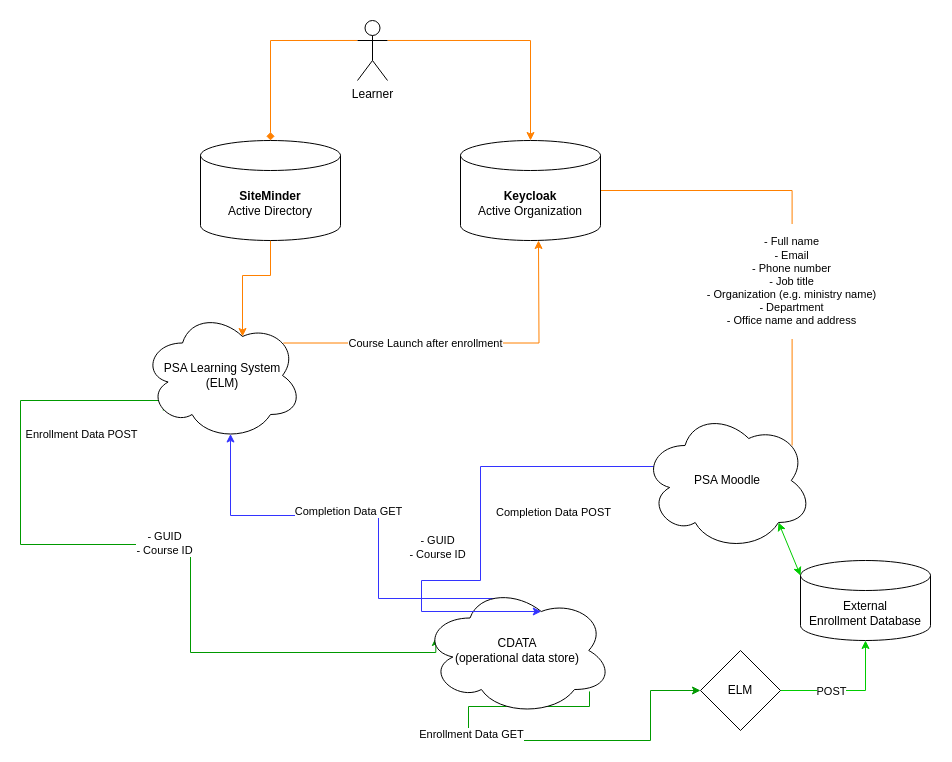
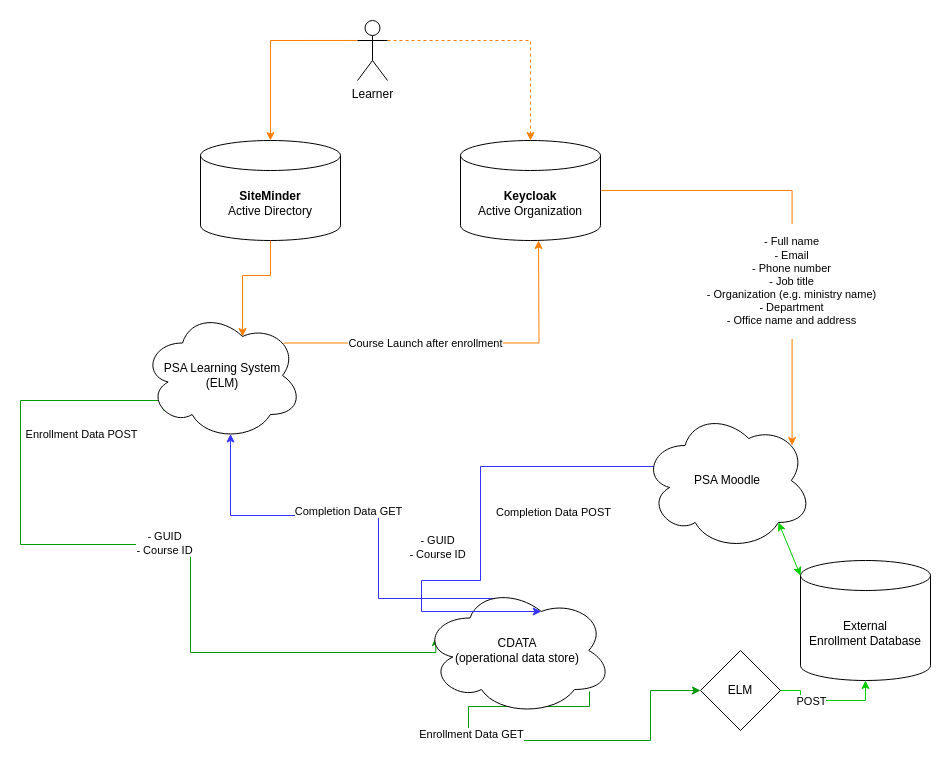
  <mxCell id="0" />
  <mxCell id="1" parent="0" />
  <mxCell id="2" style="edgeStyle=orthogonalEdgeStyle;rounded=0;orthogonalLoop=1;jettySize=auto;html=1;entryX=0.625;entryY=0.2;entryDx=0;entryDy=0;entryPerimeter=0;strokeColor=#FF8000;exitX=0.5;exitY=1;exitDx=0;exitDy=0;exitPerimeter=0;" edge="1" parent="1" source="24" target="11"><mxGeometry relative="1" as="geometry" /></mxCell>
- <mxCell id="3" style="edgeStyle=orthogonalEdgeStyle;rounded=0;orthogonalLoop=1;jettySize=auto;html=1;exitX=1;exitY=0.333;exitDx=0;exitDy=0;exitPerimeter=0;entryX=0.5;entryY=0;entryDx=0;entryDy=0;entryPerimeter=0;strokeColor=#FF8000;" edge="1" parent="1" source="5" target="23"><mxGeometry relative="1" as="geometry" /></mxCell>
- <mxCell id="4" style="edgeStyle=orthogonalEdgeStyle;rounded=0;orthogonalLoop=1;jettySize=auto;html=1;exitX=0;exitY=0.333;exitDx=0;exitDy=0;exitPerimeter=0;entryX=0.5;entryY=0;entryDx=0;entryDy=0;entryPerimeter=0;strokeColor=#FF8000;endArrow=diamond;" edge="1" parent="1" source="5" target="24"><mxGeometry relative="1" as="geometry" /></mxCell>
+ <mxCell id="3" style="edgeStyle=orthogonalEdgeStyle;rounded=0;orthogonalLoop=1;jettySize=auto;html=1;exitX=1;exitY=0.333;exitDx=0;exitDy=0;exitPerimeter=0;entryX=0.5;entryY=0;entryDx=0;entryDy=0;entryPerimeter=0;strokeColor=#FF8000;dashed=1;" edge="1" parent="1" source="5" target="23"><mxGeometry relative="1" as="geometry" /></mxCell>
+ <mxCell id="4" style="edgeStyle=orthogonalEdgeStyle;rounded=0;orthogonalLoop=1;jettySize=auto;html=1;exitX=0;exitY=0.333;exitDx=0;exitDy=0;exitPerimeter=0;entryX=0.5;entryY=0;entryDx=0;entryDy=0;entryPerimeter=0;strokeColor=#FF8000;" edge="1" parent="1" source="5" target="24"><mxGeometry relative="1" as="geometry" /></mxCell>
  <mxCell id="5" value="Learner" style="shape=umlActor;verticalLabelPosition=bottom;verticalAlign=top;html=1;outlineConnect=0;" vertex="1" parent="1"><mxGeometry x="357" y="20" width="30" height="60" as="geometry" /></mxCell>
  <mxCell id="6" style="edgeStyle=orthogonalEdgeStyle;rounded=0;orthogonalLoop=1;jettySize=auto;html=1;exitX=0.13;exitY=0.77;exitDx=0;exitDy=0;exitPerimeter=0;entryX=0.07;entryY=0.4;entryDx=0;entryDy=0;entryPerimeter=0;strokeColor=#009900;" edge="1" parent="1" source="11" target="16"><mxGeometry relative="1" as="geometry"><mxPoint x="127.6" y="400" as="sourcePoint" /><mxPoint x="265.3" y="680.5" as="targetPoint" /><Array as="points"><mxPoint x="163" y="400" /><mxPoint x="20" y="400" /><mxPoint x="20" y="544" /><mxPoint x="190" y="544" /><mxPoint x="190" y="652" /></Array></mxGeometry></mxCell>
  <mxCell id="7" value="Enrollment Data POST" style="edgeLabel;html=1;align=center;verticalAlign=middle;resizable=0;points=[];" vertex="1" connectable="0" parent="6"><mxGeometry x="-0.522" y="-2" relative="1" as="geometry"><mxPoint x="62" y="-14" as="offset" /></mxGeometry></mxCell>
  <mxCell id="8" value="&lt;div&gt;- GUID&lt;/div&gt;&lt;div&gt;- Course ID &lt;/div&gt;" style="edgeLabel;html=1;align=center;verticalAlign=middle;resizable=0;points=[];" vertex="1" connectable="0" parent="6"><mxGeometry x="-0.061" y="-1" relative="1" as="geometry"><mxPoint x="48" y="-3" as="offset" /></mxGeometry></mxCell>
  <mxCell id="9" style="edgeStyle=orthogonalEdgeStyle;rounded=0;orthogonalLoop=1;jettySize=auto;html=1;exitX=0.88;exitY=0.25;exitDx=0;exitDy=0;exitPerimeter=0;entryX=0.5;entryY=1;entryDx=0;entryDy=0;entryPerimeter=0;strokeColor=#FF8000;" edge="1" parent="1" source="11"><mxGeometry relative="1" as="geometry"><mxPoint x="300.8" y="332.5" as="sourcePoint" /><mxPoint x="538" y="240" as="targetPoint" /></mxGeometry></mxCell>
  <mxCell id="10" value="Course Launch after enrollment" style="edgeLabel;html=1;align=center;verticalAlign=middle;resizable=0;points=[];" vertex="1" connectable="0" parent="9"><mxGeometry x="-0.077" y="1" relative="1" as="geometry"><mxPoint x="-23" y="1" as="offset" /></mxGeometry></mxCell>
  <mxCell id="11" value="PSA Learning System&lt;br&gt;(ELM)" style="ellipse;shape=cloud;whiteSpace=wrap;html=1;" vertex="1" parent="1"><mxGeometry x="142" y="310" width="160" height="130" as="geometry" /></mxCell>
  <mxCell id="12" style="edgeStyle=orthogonalEdgeStyle;rounded=0;orthogonalLoop=1;jettySize=auto;html=1;exitX=0.879;exitY=0.815;exitDx=0;exitDy=0;exitPerimeter=0;strokeColor=#009900;entryX=0;entryY=0.5;entryDx=0;entryDy=0;" edge="1" parent="1" source="16" target="29"><mxGeometry relative="1" as="geometry"><mxPoint x="720" y="665" as="targetPoint" /><Array as="points"><mxPoint x="468" y="706" /><mxPoint x="468" y="740" /><mxPoint x="650" y="740" /><mxPoint x="650" y="690" /></Array></mxGeometry></mxCell>
  <mxCell id="13" value="Enrollment Data GET" style="edgeLabel;html=1;align=center;verticalAlign=middle;resizable=0;points=[];" vertex="1" connectable="0" parent="12"><mxGeometry x="-0.266" y="-3" relative="1" as="geometry"><mxPoint x="5" y="-2" as="offset" /></mxGeometry></mxCell>
  <mxCell id="14" style="edgeStyle=orthogonalEdgeStyle;rounded=0;orthogonalLoop=1;jettySize=auto;html=1;exitX=0.4;exitY=0.1;exitDx=0;exitDy=0;exitPerimeter=0;entryX=0.55;entryY=0.95;entryDx=0;entryDy=0;entryPerimeter=0;strokeColor=#3333FF;" edge="1" parent="1" source="16" target="11"><mxGeometry relative="1" as="geometry"><Array as="points"><mxPoint x="378" y="515" /><mxPoint x="230" y="515" /></Array></mxGeometry></mxCell>
  <mxCell id="15" value="Completion Data GET" style="edgeLabel;html=1;align=center;verticalAlign=middle;resizable=0;points=[];" vertex="1" connectable="0" parent="14"><mxGeometry x="0.331" y="1" relative="1" as="geometry"><mxPoint x="54" y="-6" as="offset" /></mxGeometry></mxCell>
  <mxCell id="16" value="CDATA&lt;br&gt;(operational data store)" style="ellipse;shape=cloud;whiteSpace=wrap;html=1;" vertex="1" parent="1"><mxGeometry x="422" y="585" width="190" height="130" as="geometry" /></mxCell>
  <mxCell id="17" style="edgeStyle=orthogonalEdgeStyle;rounded=0;orthogonalLoop=1;jettySize=auto;html=1;exitX=0.07;exitY=0.4;exitDx=0;exitDy=0;exitPerimeter=0;entryX=0.625;entryY=0.2;entryDx=0;entryDy=0;entryPerimeter=0;strokeColor=#3333FF;" edge="1" parent="1" source="20" target="16"><mxGeometry relative="1" as="geometry"><mxPoint x="634.7" y="446" as="sourcePoint" /><mxPoint x="450" y="612.5" as="targetPoint" /><Array as="points"><mxPoint x="480" y="466" /><mxPoint x="480" y="580" /><mxPoint x="421" y="580" /></Array></mxGeometry></mxCell>
  <mxCell id="18" value="Completion Data POST" style="edgeLabel;html=1;align=center;verticalAlign=middle;resizable=0;points=[];" vertex="1" connectable="0" parent="17"><mxGeometry x="0.225" relative="1" as="geometry"><mxPoint x="90" y="-69" as="offset" /></mxGeometry></mxCell>
  <mxCell id="19" value="- GUID&lt;br&gt;- Course ID" style="edgeLabel;html=1;align=center;verticalAlign=middle;resizable=0;points=[];" vertex="1" connectable="0" parent="17"><mxGeometry x="0.282" y="1" relative="1" as="geometry"><mxPoint x="-12" y="-35" as="offset" /></mxGeometry></mxCell>
  <mxCell id="20" value="PSA Moodle" style="ellipse;shape=cloud;whiteSpace=wrap;html=1;" vertex="1" parent="1"><mxGeometry x="642" y="410" width="170" height="140" as="geometry" /></mxCell>
- <mxCell id="21" style="edgeStyle=orthogonalEdgeStyle;rounded=0;orthogonalLoop=1;jettySize=auto;html=1;exitX=1;exitY=0.5;exitDx=0;exitDy=0;exitPerimeter=0;entryX=0.88;entryY=0.25;entryDx=0;entryDy=0;entryPerimeter=0;strokeColor=#FF8000;endArrow=none;" edge="1" parent="1" source="23" target="20"><mxGeometry relative="1" as="geometry" /></mxCell>
+ <mxCell id="21" style="edgeStyle=orthogonalEdgeStyle;rounded=0;orthogonalLoop=1;jettySize=auto;html=1;exitX=1;exitY=0.5;exitDx=0;exitDy=0;exitPerimeter=0;entryX=0.88;entryY=0.25;entryDx=0;entryDy=0;entryPerimeter=0;strokeColor=#FF8000;" edge="1" parent="1" source="23" target="20"><mxGeometry relative="1" as="geometry" /></mxCell>
  <mxCell id="22" value="&lt;p&gt;- Full name&lt;br&gt;- Email&lt;br&gt;- Phone number&lt;br&gt;- Job title&lt;br&gt;- Organization (e.g. ministry name)&lt;br&gt;- Department &lt;br&gt;- Office name and address&lt;/p&gt;" style="edgeLabel;html=1;align=center;verticalAlign=middle;resizable=0;points=[];" vertex="1" connectable="0" parent="21"><mxGeometry x="0.113" y="-1" relative="1" as="geometry"><mxPoint y="33" as="offset" /></mxGeometry></mxCell>
  <mxCell id="23" value="&lt;b&gt;Keycloak&lt;/b&gt;&lt;br&gt;Active Organization" style="shape=cylinder3;whiteSpace=wrap;html=1;boundedLbl=1;backgroundOutline=1;size=15;" vertex="1" parent="1"><mxGeometry x="460" y="140" width="140" height="100" as="geometry" /></mxCell>
  <mxCell id="24" value="&lt;b&gt;SiteMinder&lt;/b&gt;&lt;br&gt;Active Directory" style="shape=cylinder3;whiteSpace=wrap;html=1;boundedLbl=1;backgroundOutline=1;size=15;" vertex="1" parent="1"><mxGeometry x="200" y="140" width="140" height="100" as="geometry" /></mxCell>
- <mxCell id="25" value="&lt;div&gt;External &lt;br&gt;&lt;/div&gt;&lt;div&gt;Enrollment Database&lt;/div&gt;" style="shape=cylinder3;whiteSpace=wrap;html=1;boundedLbl=1;backgroundOutline=1;size=15;" vertex="1" parent="1"><mxGeometry x="800" y="560" width="130" height="80" as="geometry" /></mxCell>
+ <mxCell id="25" value="&lt;div&gt;External &lt;br&gt;&lt;/div&gt;&lt;div&gt;Enrollment Database&lt;/div&gt;" style="shape=cylinder3;whiteSpace=wrap;html=1;boundedLbl=1;backgroundOutline=1;size=15;" vertex="1" parent="1"><mxGeometry x="800" y="560" width="130" height="120" as="geometry" /></mxCell>
  <mxCell id="26" value="" style="endArrow=classic;startArrow=classic;html=1;rounded=0;strokeColor=#00CC00;exitX=0;exitY=0;exitDx=0;exitDy=15;exitPerimeter=0;entryX=0.8;entryY=0.8;entryDx=0;entryDy=0;entryPerimeter=0;" edge="1" parent="1" source="25" target="20"><mxGeometry width="50" height="50" relative="1" as="geometry"><mxPoint x="740" y="570" as="sourcePoint" /><mxPoint x="790" y="520" as="targetPoint" /></mxGeometry></mxCell>
  <mxCell id="27" style="edgeStyle=orthogonalEdgeStyle;rounded=0;orthogonalLoop=1;jettySize=auto;html=1;exitX=1;exitY=0.5;exitDx=0;exitDy=0;entryX=0.5;entryY=1;entryDx=0;entryDy=0;entryPerimeter=0;strokeColor=#00CC00;" edge="1" parent="1" source="29" target="25"><mxGeometry relative="1" as="geometry" /></mxCell>
  <mxCell id="28" value="POST" style="edgeLabel;html=1;align=center;verticalAlign=middle;resizable=0;points=[];" vertex="1" connectable="0" parent="27"><mxGeometry x="0.007" y="1" relative="1" as="geometry"><mxPoint x="-18" y="1" as="offset" /></mxGeometry></mxCell>
  <mxCell id="29" value="ELM" style="rhombus;whiteSpace=wrap;html=1;" vertex="1" parent="1"><mxGeometry x="700" y="650" width="80" height="80" as="geometry" /></mxCell>
